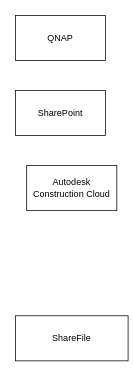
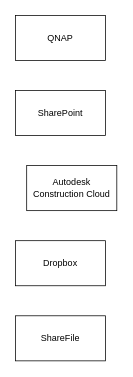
  <mxCell id="0" />
  <mxCell id="1" parent="0" />
  <mxCell id="2" value="QNAP" style="whiteSpace=wrap;html=1;" vertex="1" parent="1"><mxGeometry x="20" y="20" width="120" height="60" as="geometry" /></mxCell>
  <mxCell id="3" value="SharePoint" style="whiteSpace=wrap;html=1;" vertex="1" parent="1"><mxGeometry x="20" y="120" width="120" height="60" as="geometry" /></mxCell>
  <mxCell id="4" value="Autodesk Construction Cloud" style="whiteSpace=wrap;html=1;" vertex="1" parent="1"><mxGeometry x="35" y="220" width="120" height="60" as="geometry" /></mxCell>
- <mxCell id="6" value="ShareFile" style="whiteSpace=wrap;html=1;" vertex="1" parent="1"><mxGeometry x="20" y="420" width="150" height="60" as="geometry" /></mxCell>
+ <mxCell id="5" value="Dropbox" style="whiteSpace=wrap;html=1;" vertex="1" parent="1"><mxGeometry x="20" y="320" width="120" height="60" as="geometry" /></mxCell>
+ <mxCell id="6" value="ShareFile" style="whiteSpace=wrap;html=1;" vertex="1" parent="1"><mxGeometry x="20" y="420" width="120" height="60" as="geometry" /></mxCell>
